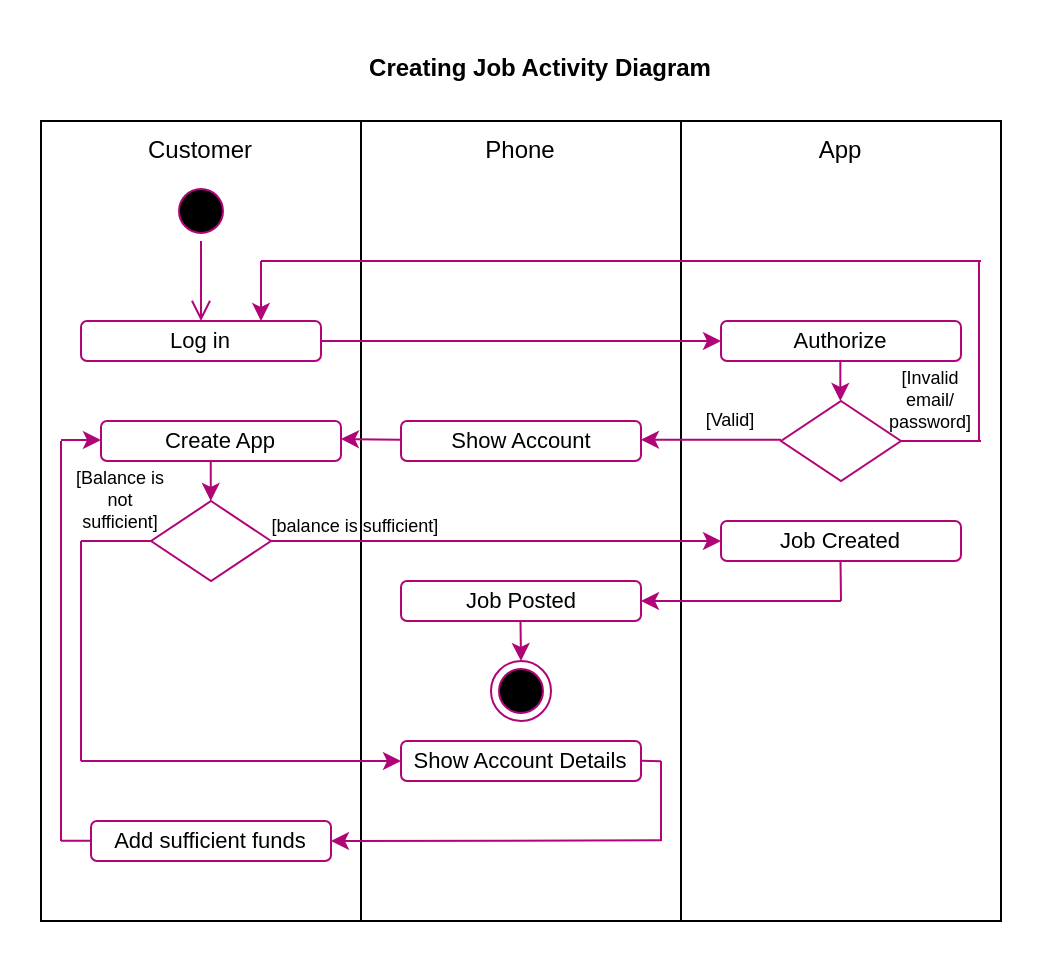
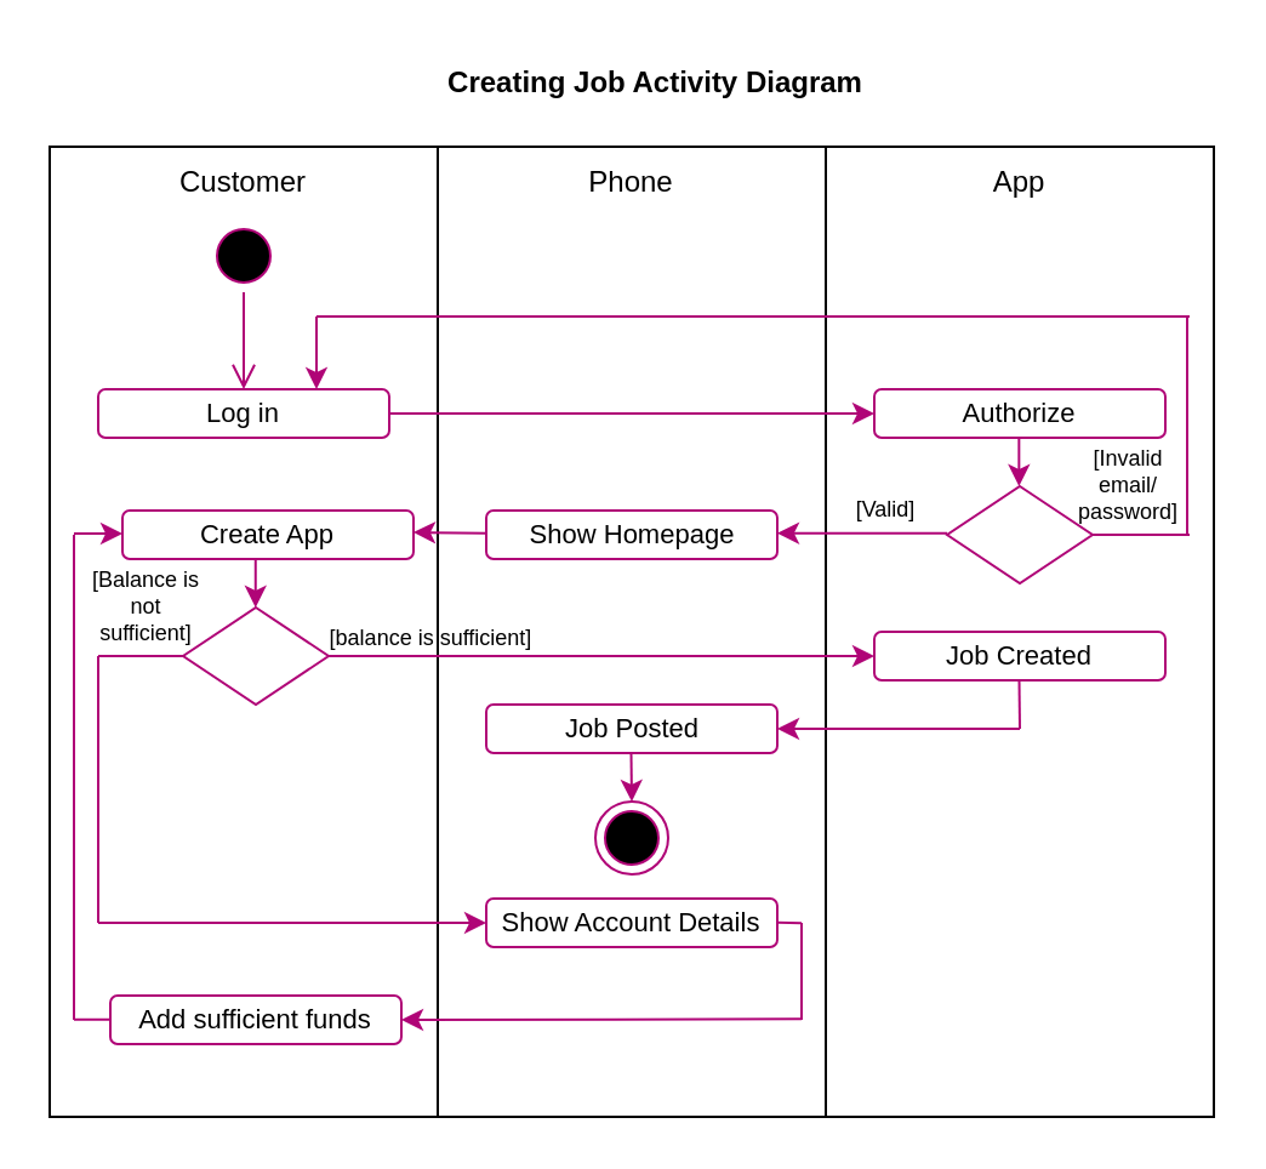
  <mxCell id="0" />
  <mxCell id="1" parent="0" />
  <mxCell id="2" value="" style="rounded=0;whiteSpace=wrap;html=1;" parent="1" vertex="1"><mxGeometry x="20" y="60" width="480" height="400" as="geometry" /></mxCell>
  <mxCell id="3" value="" style="endArrow=none;html=1;rounded=0;" parent="1" edge="1"><mxGeometry width="50" height="50" relative="1" as="geometry"><mxPoint x="180" y="60" as="sourcePoint" /><mxPoint x="180" y="460" as="targetPoint" /></mxGeometry></mxCell>
  <mxCell id="4" value="" style="endArrow=none;html=1;rounded=0;" parent="1" edge="1"><mxGeometry width="50" height="50" relative="1" as="geometry"><mxPoint x="340" y="60" as="sourcePoint" /><mxPoint x="340" y="460" as="targetPoint" /></mxGeometry></mxCell>
  <mxCell id="5" value="Creating Job Activity Diagram" style="text;align=center;fontStyle=1;verticalAlign=middle;spacingLeft=3;spacingRight=3;strokeColor=none;rotatable=0;points=[[0,0.5],[1,0.5]];portConstraint=eastwest;" parent="1" vertex="1"><mxGeometry x="230" y="20" width="80" height="26" as="geometry" /></mxCell>
  <mxCell id="6" value="Customer&lt;span style=&quot;color: rgba(0 , 0 , 0 , 0) ; font-family: monospace ; font-size: 0px&quot;&gt;%3CmxGraphModel%3E%3Croot%3E%3CmxCell%20id%3D%220%22%2F%3E%3CmxCell%20id%3D%221%22%20parent%3D%220%22%2F%3E%3CmxCell%20id%3D%222%22%20value%3D%22%22%20style%3D%22endArrow%3Dnone%3Bhtml%3D1%3Brounded%3D0%3B%22%20edge%3D%221%22%20parent%3D%221%22%3E%3CmxGeometry%20width%3D%2250%22%20height%3D%2250%22%20relative%3D%221%22%20as%3D%22geometry%22%3E%3CmxPoint%20x%3D%22320%22%20y%3D%2240%22%20as%3D%22sourcePoint%22%2F%3E%3CmxPoint%20x%3D%22320%22%20y%3D%22680%22%20as%3D%22targetPoint%22%2F%3E%3C%2FmxGeometry%3E%3C%2FmxCell%3E%3C%2Froot%3E%3C%2FmxGraphModel%3E&lt;/span&gt;" style="text;html=1;strokeColor=none;fillColor=none;align=center;verticalAlign=middle;whiteSpace=wrap;rounded=0;" parent="1" vertex="1"><mxGeometry x="70" y="60" width="60" height="30" as="geometry" /></mxCell>
  <mxCell id="7" value="Phone" style="text;html=1;strokeColor=none;fillColor=none;align=center;verticalAlign=middle;whiteSpace=wrap;rounded=0;" parent="1" vertex="1"><mxGeometry x="230" y="60" width="60" height="30" as="geometry" /></mxCell>
  <mxCell id="8" value="App" style="text;html=1;strokeColor=none;fillColor=none;align=center;verticalAlign=middle;whiteSpace=wrap;rounded=0;" parent="1" vertex="1"><mxGeometry x="390" y="60" width="60" height="30" as="geometry" /></mxCell>
  <mxCell id="9" value="" style="ellipse;html=1;shape=startState;fillColor=#000000;strokeColor=#B00577;" parent="1" vertex="1"><mxGeometry x="85" y="90" width="30" height="30" as="geometry" /></mxCell>
  <mxCell id="10" value="" style="edgeStyle=orthogonalEdgeStyle;html=1;verticalAlign=bottom;endArrow=open;endSize=8;strokeColor=#B00577;rounded=0;" parent="1" source="9" edge="1"><mxGeometry relative="1" as="geometry"><mxPoint x="100" y="160" as="targetPoint" /></mxGeometry></mxCell>
  <mxCell id="11" value="" style="rounded=1;whiteSpace=wrap;html=1;strokeColor=#B00577;" parent="1" vertex="1"><mxGeometry x="40" y="160" width="120" height="20" as="geometry" /></mxCell>
  <mxCell id="12" value="Log in" style="text;html=1;strokeColor=none;fillColor=none;align=center;verticalAlign=middle;whiteSpace=wrap;rounded=0;fontSize=11;" parent="1" vertex="1"><mxGeometry x="70" y="155" width="60" height="30" as="geometry" /></mxCell>
  <mxCell id="13" value="" style="endArrow=classic;html=1;rounded=0;strokeColor=#B00577;exitX=1;exitY=0.5;exitDx=0;exitDy=0;entryX=0;entryY=0.5;entryDx=0;entryDy=0;" parent="1" source="11" target="14" edge="1"><mxGeometry width="50" height="50" relative="1" as="geometry"><mxPoint x="330" y="220" as="sourcePoint" /><mxPoint x="380" y="170" as="targetPoint" /></mxGeometry></mxCell>
  <mxCell id="14" value="" style="rounded=1;whiteSpace=wrap;html=1;strokeColor=#B00577;" parent="1" vertex="1"><mxGeometry x="360" y="160" width="120" height="20" as="geometry" /></mxCell>
  <mxCell id="15" value="Authorize" style="text;html=1;strokeColor=none;fillColor=none;align=center;verticalAlign=middle;whiteSpace=wrap;rounded=0;fontSize=11;" parent="1" vertex="1"><mxGeometry x="390" y="155" width="60" height="30" as="geometry" /></mxCell>
  <mxCell id="16" value="" style="endArrow=none;html=1;rounded=0;strokeColor=#B00577;" parent="1" edge="1"><mxGeometry width="50" height="50" relative="1" as="geometry"><mxPoint x="489" y="220" as="sourcePoint" /><mxPoint x="489" y="130" as="targetPoint" /></mxGeometry></mxCell>
  <mxCell id="17" value="" style="endArrow=none;html=1;rounded=0;strokeColor=#B00577;" parent="1" edge="1"><mxGeometry width="50" height="50" relative="1" as="geometry"><mxPoint x="130" y="130" as="sourcePoint" /><mxPoint x="490" y="130" as="targetPoint" /></mxGeometry></mxCell>
  <mxCell id="18" value="" style="endArrow=classic;html=1;rounded=0;strokeColor=#B00577;" parent="1" edge="1"><mxGeometry width="50" height="50" relative="1" as="geometry"><mxPoint x="130" y="130" as="sourcePoint" /><mxPoint x="130" y="160" as="targetPoint" /></mxGeometry></mxCell>
  <mxCell id="19" value="[Invalid email/ password]" style="text;html=1;strokeColor=none;fillColor=none;align=center;verticalAlign=middle;whiteSpace=wrap;rounded=0;fontSize=9;" parent="1" vertex="1"><mxGeometry x="440" y="190" width="50" height="20" as="geometry" /></mxCell>
  <mxCell id="20" value="" style="rhombus;whiteSpace=wrap;html=1;strokeColor=#B00577;" parent="1" vertex="1"><mxGeometry x="390" y="200" width="60" height="40" as="geometry" /></mxCell>
  <mxCell id="21" value="" style="endArrow=none;html=1;rounded=0;strokeColor=#B00577;" parent="1" edge="1"><mxGeometry width="50" height="50" relative="1" as="geometry"><mxPoint x="450" y="220" as="sourcePoint" /><mxPoint x="490" y="220" as="targetPoint" /></mxGeometry></mxCell>
  <mxCell id="22" value="" style="rounded=1;whiteSpace=wrap;html=1;strokeColor=#B00577;" parent="1" vertex="1"><mxGeometry x="200" y="210" width="120" height="20" as="geometry" /></mxCell>
- <mxCell id="23" value="Show Account" style="text;html=1;strokeColor=none;fillColor=none;align=center;verticalAlign=middle;whiteSpace=wrap;rounded=0;fontSize=11;" parent="1" vertex="1"><mxGeometry x="212.5" y="205" width="95" height="30" as="geometry" /></mxCell>
+ <mxCell id="23" value="Show Homepage" style="text;html=1;strokeColor=none;fillColor=none;align=center;verticalAlign=middle;whiteSpace=wrap;rounded=0;fontSize=11;" parent="1" vertex="1"><mxGeometry x="212.5" y="205" width="95" height="30" as="geometry" /></mxCell>
  <mxCell id="24" value="" style="endArrow=classic;html=1;rounded=0;strokeColor=#B00577;" parent="1" edge="1"><mxGeometry width="50" height="50" relative="1" as="geometry"><mxPoint x="390" y="219.33" as="sourcePoint" /><mxPoint x="320" y="219.33" as="targetPoint" /></mxGeometry></mxCell>
  <mxCell id="25" value="[Valid]" style="text;html=1;strokeColor=none;fillColor=none;align=center;verticalAlign=middle;whiteSpace=wrap;rounded=0;fontSize=9;" parent="1" vertex="1"><mxGeometry x="340" y="200" width="50" height="20" as="geometry" /></mxCell>
  <mxCell id="26" value="" style="rounded=1;whiteSpace=wrap;html=1;strokeColor=#B00577;" parent="1" vertex="1"><mxGeometry x="50" y="210" width="120" height="20" as="geometry" /></mxCell>
  <mxCell id="27" value="Create App" style="text;html=1;strokeColor=none;fillColor=none;align=center;verticalAlign=middle;whiteSpace=wrap;rounded=0;fontSize=11;" parent="1" vertex="1"><mxGeometry x="75" y="205" width="70" height="30" as="geometry" /></mxCell>
  <mxCell id="28" value="" style="endArrow=classic;html=1;rounded=0;strokeColor=#B00577;" parent="1" edge="1"><mxGeometry width="50" height="50" relative="1" as="geometry"><mxPoint x="200" y="219.33" as="sourcePoint" /><mxPoint x="170" y="219" as="targetPoint" /></mxGeometry></mxCell>
  <mxCell id="29" value="" style="endArrow=classic;html=1;rounded=0;strokeColor=#B00577;" parent="1" edge="1"><mxGeometry width="50" height="50" relative="1" as="geometry"><mxPoint x="419.67" y="180" as="sourcePoint" /><mxPoint x="419.67" y="200" as="targetPoint" /></mxGeometry></mxCell>
  <mxCell id="30" value="" style="rhombus;whiteSpace=wrap;html=1;strokeColor=#B00577;" parent="1" vertex="1"><mxGeometry x="75" y="250" width="60" height="40" as="geometry" /></mxCell>
  <mxCell id="31" value="" style="endArrow=classic;html=1;rounded=0;fontSize=11;strokeColor=#B00577;" parent="1" edge="1"><mxGeometry width="50" height="50" relative="1" as="geometry"><mxPoint x="104.88" y="230" as="sourcePoint" /><mxPoint x="104.88" y="250" as="targetPoint" /></mxGeometry></mxCell>
  <mxCell id="32" value="" style="rounded=1;whiteSpace=wrap;html=1;strokeColor=#B00577;" parent="1" vertex="1"><mxGeometry x="360" y="260" width="120" height="20" as="geometry" /></mxCell>
  <mxCell id="33" value="Job Created" style="text;html=1;strokeColor=none;fillColor=none;align=center;verticalAlign=middle;whiteSpace=wrap;rounded=0;fontSize=11;" parent="1" vertex="1"><mxGeometry x="385" y="255" width="70" height="30" as="geometry" /></mxCell>
  <mxCell id="34" value="" style="endArrow=classic;html=1;rounded=0;fontSize=11;strokeColor=#B00577;entryX=0;entryY=0.5;entryDx=0;entryDy=0;exitX=1;exitY=0.5;exitDx=0;exitDy=0;" parent="1" source="30" target="32" edge="1"><mxGeometry width="50" height="50" relative="1" as="geometry"><mxPoint x="215" y="269.75" as="sourcePoint" /><mxPoint x="305" y="269.75" as="targetPoint" /></mxGeometry></mxCell>
  <mxCell id="35" value="[balance is sufficient]" style="text;html=1;strokeColor=none;fillColor=none;align=center;verticalAlign=middle;whiteSpace=wrap;rounded=0;fontSize=9;" parent="1" vertex="1"><mxGeometry x="130" y="255" width="95" height="15" as="geometry" /></mxCell>
  <mxCell id="36" value="" style="endArrow=classic;html=1;rounded=0;fontSize=11;strokeColor=#B00577;" parent="1" edge="1"><mxGeometry width="50" height="50" relative="1" as="geometry"><mxPoint x="420" y="300" as="sourcePoint" /><mxPoint x="320" y="300" as="targetPoint" /></mxGeometry></mxCell>
  <mxCell id="37" value="" style="endArrow=none;html=1;rounded=0;fontSize=11;strokeColor=#B00577;" parent="1" edge="1"><mxGeometry width="50" height="50" relative="1" as="geometry"><mxPoint x="420" y="300" as="sourcePoint" /><mxPoint x="419.75" y="280" as="targetPoint" /></mxGeometry></mxCell>
  <mxCell id="38" value="" style="rounded=1;whiteSpace=wrap;html=1;strokeColor=#B00577;" parent="1" vertex="1"><mxGeometry x="200" y="290" width="120" height="20" as="geometry" /></mxCell>
  <mxCell id="39" value="Job Posted" style="text;html=1;strokeColor=none;fillColor=none;align=center;verticalAlign=middle;whiteSpace=wrap;rounded=0;fontSize=11;" parent="1" vertex="1"><mxGeometry x="212.5" y="285" width="95" height="30" as="geometry" /></mxCell>
  <mxCell id="40" value="" style="endArrow=classic;html=1;rounded=0;fontSize=11;strokeColor=#B00577;" parent="1" edge="1"><mxGeometry width="50" height="50" relative="1" as="geometry"><mxPoint x="259.75" y="310" as="sourcePoint" /><mxPoint x="260" y="330" as="targetPoint" /></mxGeometry></mxCell>
  <mxCell id="41" value="" style="ellipse;html=1;shape=endState;fillColor=#000000;strokeColor=#B00577;fontSize=8;" parent="1" vertex="1"><mxGeometry x="245" y="330" width="30" height="30" as="geometry" /></mxCell>
  <mxCell id="42" value="" style="endArrow=none;html=1;rounded=0;fontSize=8;strokeColor=#B00577;entryX=0;entryY=0.5;entryDx=0;entryDy=0;" parent="1" target="30" edge="1"><mxGeometry width="50" height="50" relative="1" as="geometry"><mxPoint x="40" y="270" as="sourcePoint" /><mxPoint x="70" y="269.75" as="targetPoint" /></mxGeometry></mxCell>
  <mxCell id="43" value="" style="endArrow=none;html=1;rounded=0;fontSize=8;strokeColor=#B00577;" parent="1" edge="1"><mxGeometry width="50" height="50" relative="1" as="geometry"><mxPoint x="40" y="380" as="sourcePoint" /><mxPoint x="40" y="270" as="targetPoint" /></mxGeometry></mxCell>
  <mxCell id="44" value="" style="endArrow=classic;html=1;rounded=0;fontSize=8;strokeColor=#B00577;" parent="1" edge="1"><mxGeometry width="50" height="50" relative="1" as="geometry"><mxPoint x="40" y="380" as="sourcePoint" /><mxPoint x="200" y="380" as="targetPoint" /></mxGeometry></mxCell>
  <mxCell id="45" value="" style="rounded=1;whiteSpace=wrap;html=1;strokeColor=#B00577;" parent="1" vertex="1"><mxGeometry x="200" y="370" width="120" height="20" as="geometry" /></mxCell>
  <mxCell id="46" value="Show Account Details" style="text;html=1;strokeColor=none;fillColor=none;align=center;verticalAlign=middle;whiteSpace=wrap;rounded=0;fontSize=11;" parent="1" vertex="1"><mxGeometry x="201.25" y="365" width="117.5" height="30" as="geometry" /></mxCell>
  <mxCell id="47" value="[Balance is not sufficient]" style="text;html=1;strokeColor=none;fillColor=none;align=center;verticalAlign=middle;whiteSpace=wrap;rounded=0;fontSize=9;" parent="1" vertex="1"><mxGeometry x="35" y="240" width="50" height="20" as="geometry" /></mxCell>
  <mxCell id="48" value="" style="endArrow=none;html=1;rounded=0;fontSize=8;strokeColor=#B00577;" parent="1" edge="1"><mxGeometry width="50" height="50" relative="1" as="geometry"><mxPoint x="320" y="379.88" as="sourcePoint" /><mxPoint x="330" y="380.13" as="targetPoint" /></mxGeometry></mxCell>
  <mxCell id="49" value="" style="endArrow=none;html=1;rounded=0;fontSize=11;strokeColor=#B00577;" parent="1" edge="1"><mxGeometry width="50" height="50" relative="1" as="geometry"><mxPoint x="330" y="420" as="sourcePoint" /><mxPoint x="330" y="380" as="targetPoint" /></mxGeometry></mxCell>
  <mxCell id="50" value="" style="endArrow=none;html=1;rounded=0;fontSize=8;strokeColor=#B00577;" parent="1" edge="1"><mxGeometry width="50" height="50" relative="1" as="geometry"><mxPoint x="30" y="420" as="sourcePoint" /><mxPoint x="30" y="220" as="targetPoint" /></mxGeometry></mxCell>
  <mxCell id="51" value="" style="endArrow=classic;html=1;rounded=0;fontSize=8;strokeColor=#B00577;" parent="1" edge="1"><mxGeometry width="50" height="50" relative="1" as="geometry"><mxPoint x="30" y="219.5" as="sourcePoint" /><mxPoint x="50" y="219.5" as="targetPoint" /></mxGeometry></mxCell>
  <mxCell id="52" value="" style="rounded=1;whiteSpace=wrap;html=1;strokeColor=#B00577;" vertex="1" parent="1"><mxGeometry x="45" y="410" width="120" height="20" as="geometry" /></mxCell>
  <mxCell id="53" value="" style="endArrow=classic;html=1;rounded=0;strokeColor=#B00577;entryX=1;entryY=0.5;entryDx=0;entryDy=0;" edge="1" parent="1" target="52"><mxGeometry width="50" height="50" relative="1" as="geometry"><mxPoint x="330" y="419.67" as="sourcePoint" /><mxPoint x="170" y="420" as="targetPoint" /></mxGeometry></mxCell>
  <mxCell id="54" value="" style="endArrow=none;html=1;rounded=0;strokeColor=#B00577;" edge="1" parent="1"><mxGeometry width="50" height="50" relative="1" as="geometry"><mxPoint x="30" y="419.88" as="sourcePoint" /><mxPoint x="45" y="419.88" as="targetPoint" /></mxGeometry></mxCell>
  <mxCell id="55" value="Add sufficient funds" style="text;html=1;strokeColor=none;fillColor=none;align=center;verticalAlign=middle;whiteSpace=wrap;rounded=0;fontSize=11;" vertex="1" parent="1"><mxGeometry x="46.25" y="405" width="117.5" height="30" as="geometry" /></mxCell>
